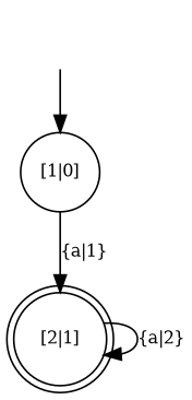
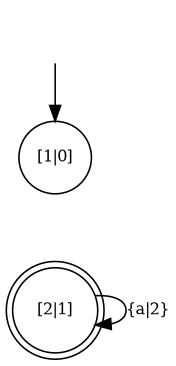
  digraph {
    rankdir=TB
    fontname="DejaVu Serif"
    node [fontname="DejaVu Serif" fontsize=10 shape=circle]
    edge [fontname="DejaVu Serif" fontsize=10]
    0 [style=invisible]
    n2 [label="[1|0]"]
    n3 [label="[2|1]" shape=doublecircle]
    0 -> n2
-   n2 -> n3 [label="{a|1}"]
    n3 -> n3 [label="{a|2}"]
  }
